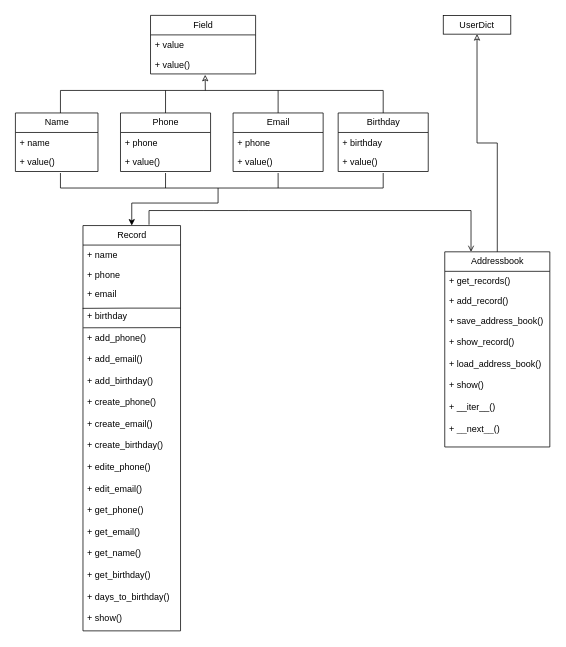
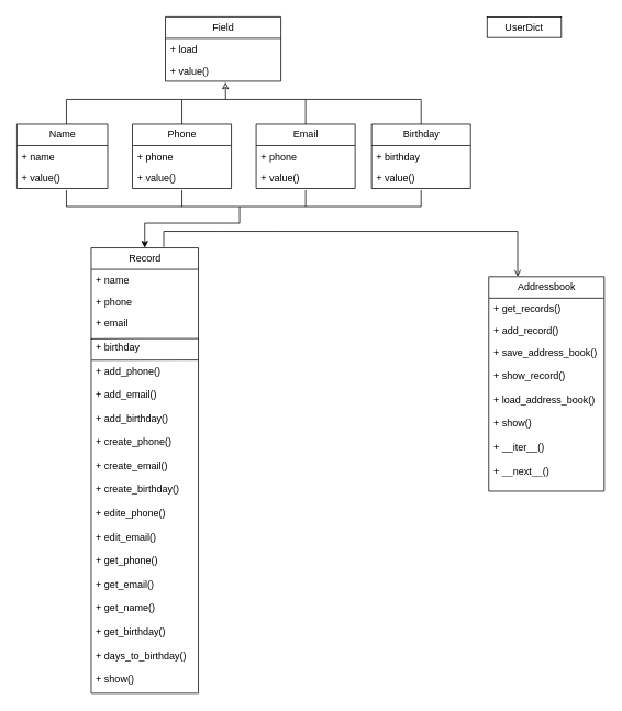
  <mxCell id="0" />
  <mxCell id="1" parent="0" />
  <mxCell id="2" value="UserDict" style="rounded=0;whiteSpace=wrap;html=1;labelBackgroundColor=none;" vertex="1" parent="1"><mxGeometry x="590" y="20" width="90" height="25" as="geometry" /></mxCell>
  <mxCell id="3" value="" style="endArrow=none;html=1;rounded=0;labelBackgroundColor=none;fontColor=default;" edge="1" parent="1"><mxGeometry width="50" height="50" relative="1" as="geometry"><mxPoint x="80" y="120" as="sourcePoint" /><mxPoint x="510" y="120" as="targetPoint" /><Array as="points" /></mxGeometry></mxCell>
  <mxCell id="4" value="" style="endArrow=none;html=1;rounded=0;exitX=0.5;exitY=0;exitDx=0;exitDy=0;labelBackgroundColor=none;fontColor=default;" edge="1" parent="1"><mxGeometry width="50" height="50" relative="1" as="geometry"><mxPoint x="510" y="150" as="sourcePoint" /><mxPoint x="510" y="120" as="targetPoint" /></mxGeometry></mxCell>
  <mxCell id="5" value="" style="endArrow=none;html=1;rounded=0;exitX=0.5;exitY=0;exitDx=0;exitDy=0;labelBackgroundColor=none;fontColor=default;" edge="1" parent="1"><mxGeometry width="50" height="50" relative="1" as="geometry"><mxPoint x="80" y="150" as="sourcePoint" /><mxPoint x="80" y="120" as="targetPoint" /></mxGeometry></mxCell>
  <mxCell id="6" value="" style="endArrow=none;html=1;rounded=0;labelBackgroundColor=none;fontColor=default;" edge="1" parent="1"><mxGeometry width="50" height="50" relative="1" as="geometry"><mxPoint x="220" y="150" as="sourcePoint" /><mxPoint x="220" y="120" as="targetPoint" /></mxGeometry></mxCell>
  <mxCell id="7" value="" style="endArrow=none;html=1;rounded=0;entryX=0.5;entryY=0;entryDx=0;entryDy=0;labelBackgroundColor=none;fontColor=default;" edge="1" parent="1"><mxGeometry width="50" height="50" relative="1" as="geometry"><mxPoint x="370" y="120" as="sourcePoint" /><mxPoint x="370" y="150" as="targetPoint" /></mxGeometry></mxCell>
  <mxCell id="8" value="" style="endArrow=none;html=1;rounded=0;labelBackgroundColor=none;fontColor=default;" edge="1" parent="1"><mxGeometry width="50" height="50" relative="1" as="geometry"><mxPoint x="80" y="250" as="sourcePoint" /><mxPoint x="510" y="250" as="targetPoint" /></mxGeometry></mxCell>
  <mxCell id="9" value="" style="endArrow=none;html=1;rounded=0;labelBackgroundColor=none;fontColor=default;" edge="1" parent="1"><mxGeometry width="50" height="50" relative="1" as="geometry"><mxPoint x="80" y="230" as="sourcePoint" /><mxPoint x="80" y="250" as="targetPoint" /></mxGeometry></mxCell>
  <mxCell id="10" value="" style="endArrow=none;html=1;rounded=0;labelBackgroundColor=none;fontColor=default;" edge="1" parent="1"><mxGeometry width="50" height="50" relative="1" as="geometry"><mxPoint x="510" y="250" as="sourcePoint" /><mxPoint x="510" y="230" as="targetPoint" /></mxGeometry></mxCell>
  <mxCell id="11" value="" style="endArrow=none;html=1;rounded=0;labelBackgroundColor=none;fontColor=default;" edge="1" parent="1"><mxGeometry width="50" height="50" relative="1" as="geometry"><mxPoint x="370" y="250" as="sourcePoint" /><mxPoint x="370" y="230" as="targetPoint" /></mxGeometry></mxCell>
  <mxCell id="12" value="" style="endArrow=none;html=1;rounded=0;labelBackgroundColor=none;fontColor=default;" edge="1" parent="1"><mxGeometry width="50" height="50" relative="1" as="geometry"><mxPoint x="220" y="250" as="sourcePoint" /><mxPoint x="220" y="230" as="targetPoint" /></mxGeometry></mxCell>
  <mxCell id="13" value="Field" style="swimlane;fontStyle=0;childLayout=stackLayout;horizontal=1;startSize=26;fillColor=none;horizontalStack=0;resizeParent=1;resizeParentMax=0;resizeLast=0;collapsible=1;marginBottom=0;html=1;labelBackgroundColor=none;" vertex="1" parent="1"><mxGeometry x="200" y="20" width="140" height="78" as="geometry" /></mxCell>
- <mxCell id="14" value="+ value" style="text;fillColor=none;align=left;verticalAlign=top;spacingLeft=4;spacingRight=4;overflow=hidden;rotatable=0;points=[[0,0.5],[1,0.5]];portConstraint=eastwest;whiteSpace=wrap;html=1;strokeWidth=1;labelBackgroundColor=none;" vertex="1" parent="13"><mxGeometry y="26" width="140" height="26" as="geometry" /></mxCell>
+ <mxCell id="14" value="+ load" style="text;fillColor=none;align=left;verticalAlign=top;spacingLeft=4;spacingRight=4;overflow=hidden;rotatable=0;points=[[0,0.5],[1,0.5]];portConstraint=eastwest;whiteSpace=wrap;html=1;strokeWidth=1;labelBackgroundColor=none;" vertex="1" parent="13"><mxGeometry y="26" width="140" height="26" as="geometry" /></mxCell>
  <mxCell id="15" value="+ value()" style="text;strokeColor=none;fillColor=none;align=left;verticalAlign=top;spacingLeft=4;spacingRight=4;overflow=hidden;rotatable=0;points=[[0,0.5],[1,0.5]];portConstraint=eastwest;whiteSpace=wrap;html=1;strokeWidth=1;labelBackgroundColor=none;" vertex="1" parent="13"><mxGeometry y="52" width="140" height="26" as="geometry" /></mxCell>
  <mxCell id="16" value="Name" style="swimlane;fontStyle=0;childLayout=stackLayout;horizontal=1;startSize=26;fillColor=none;horizontalStack=0;resizeParent=1;resizeParentMax=0;resizeLast=0;collapsible=1;marginBottom=0;html=1;labelBackgroundColor=none;" vertex="1" parent="1"><mxGeometry x="20" y="150" width="110" height="78" as="geometry" /></mxCell>
  <mxCell id="17" value="+ name" style="text;fillColor=none;align=left;verticalAlign=top;spacingLeft=4;spacingRight=4;overflow=hidden;rotatable=0;points=[[0,0.5],[1,0.5]];portConstraint=eastwest;whiteSpace=wrap;html=1;labelBackgroundColor=none;" vertex="1" parent="16"><mxGeometry y="26" width="110" height="26" as="geometry" /></mxCell>
  <mxCell id="18" value="+ value()" style="text;strokeColor=none;fillColor=none;align=left;verticalAlign=top;spacingLeft=4;spacingRight=4;overflow=hidden;rotatable=0;points=[[0,0.5],[1,0.5]];portConstraint=eastwest;whiteSpace=wrap;html=1;labelBackgroundColor=none;" vertex="1" parent="16"><mxGeometry y="52" width="110" height="26" as="geometry" /></mxCell>
  <mxCell id="19" value="Phone" style="swimlane;fontStyle=0;childLayout=stackLayout;horizontal=1;startSize=26;fillColor=none;horizontalStack=0;resizeParent=1;resizeParentMax=0;resizeLast=0;collapsible=1;marginBottom=0;html=1;labelBackgroundColor=none;" vertex="1" parent="1"><mxGeometry x="160" y="150" width="120" height="78" as="geometry" /></mxCell>
  <mxCell id="20" value="+ phone" style="text;fillColor=none;align=left;verticalAlign=top;spacingLeft=4;spacingRight=4;overflow=hidden;rotatable=0;points=[[0,0.5],[1,0.5]];portConstraint=eastwest;whiteSpace=wrap;html=1;labelBackgroundColor=none;" vertex="1" parent="19"><mxGeometry y="26" width="120" height="26" as="geometry" /></mxCell>
  <mxCell id="21" value="+ value()" style="text;strokeColor=none;fillColor=none;align=left;verticalAlign=top;spacingLeft=4;spacingRight=4;overflow=hidden;rotatable=0;points=[[0,0.5],[1,0.5]];portConstraint=eastwest;whiteSpace=wrap;html=1;labelBackgroundColor=none;" vertex="1" parent="19"><mxGeometry y="52" width="120" height="26" as="geometry" /></mxCell>
  <mxCell id="22" value="Email" style="swimlane;fontStyle=0;childLayout=stackLayout;horizontal=1;startSize=26;fillColor=none;horizontalStack=0;resizeParent=1;resizeParentMax=0;resizeLast=0;collapsible=1;marginBottom=0;html=1;labelBackgroundColor=none;" vertex="1" parent="1"><mxGeometry x="310" y="150" width="120" height="78" as="geometry" /></mxCell>
  <mxCell id="23" value="+ phone" style="text;fillColor=none;align=left;verticalAlign=top;spacingLeft=4;spacingRight=4;overflow=hidden;rotatable=0;points=[[0,0.5],[1,0.5]];portConstraint=eastwest;whiteSpace=wrap;html=1;labelBackgroundColor=none;" vertex="1" parent="22"><mxGeometry y="26" width="120" height="26" as="geometry" /></mxCell>
  <mxCell id="24" value="+ value()" style="text;strokeColor=none;fillColor=none;align=left;verticalAlign=top;spacingLeft=4;spacingRight=4;overflow=hidden;rotatable=0;points=[[0,0.5],[1,0.5]];portConstraint=eastwest;whiteSpace=wrap;html=1;labelBackgroundColor=none;" vertex="1" parent="22"><mxGeometry y="52" width="120" height="26" as="geometry" /></mxCell>
  <mxCell id="25" value="Birthday" style="swimlane;fontStyle=0;childLayout=stackLayout;horizontal=1;startSize=26;fillColor=none;horizontalStack=0;resizeParent=1;resizeParentMax=0;resizeLast=0;collapsible=1;marginBottom=0;html=1;labelBackgroundColor=none;" vertex="1" parent="1"><mxGeometry x="450" y="150" width="120" height="78" as="geometry" /></mxCell>
  <mxCell id="26" value="+ birthday" style="text;fillColor=none;align=left;verticalAlign=top;spacingLeft=4;spacingRight=4;overflow=hidden;rotatable=0;points=[[0,0.5],[1,0.5]];portConstraint=eastwest;whiteSpace=wrap;html=1;labelBackgroundColor=none;" vertex="1" parent="25"><mxGeometry y="26" width="120" height="26" as="geometry" /></mxCell>
  <mxCell id="27" value="+ value()" style="text;strokeColor=none;fillColor=none;align=left;verticalAlign=top;spacingLeft=4;spacingRight=4;overflow=hidden;rotatable=0;points=[[0,0.5],[1,0.5]];portConstraint=eastwest;whiteSpace=wrap;html=1;labelBackgroundColor=none;" vertex="1" parent="25"><mxGeometry y="52" width="120" height="26" as="geometry" /></mxCell>
  <mxCell id="28" value="Record" style="swimlane;fontStyle=0;childLayout=stackLayout;horizontal=1;startSize=26;fillColor=none;horizontalStack=0;resizeParent=1;resizeParentMax=0;resizeLast=0;collapsible=1;marginBottom=0;html=1;labelBackgroundColor=none;" vertex="1" parent="1"><mxGeometry x="110" y="300" width="130" height="540" as="geometry" /></mxCell>
  <mxCell id="29" value="+ name" style="text;fillColor=none;align=left;verticalAlign=top;spacingLeft=4;spacingRight=4;overflow=hidden;rotatable=0;points=[[0,0.5],[1,0.5]];portConstraint=eastwest;whiteSpace=wrap;html=1;labelBackgroundColor=none;" vertex="1" parent="28"><mxGeometry y="26" width="130" height="26" as="geometry" /></mxCell>
  <mxCell id="30" value="+ phone" style="text;strokeColor=none;fillColor=none;align=left;verticalAlign=top;spacingLeft=4;spacingRight=4;overflow=hidden;rotatable=0;points=[[0,0.5],[1,0.5]];portConstraint=eastwest;whiteSpace=wrap;html=1;labelBackgroundColor=none;" vertex="1" parent="28"><mxGeometry y="52" width="130" height="26" as="geometry" /></mxCell>
  <mxCell id="31" value="+ email&lt;br&gt;&lt;br&gt;+ birthday&lt;br&gt;&lt;br&gt;+ add_phone()&lt;br&gt;&lt;br&gt;+ add_email()&lt;br&gt;&lt;br&gt;+ add_birthday()&lt;br&gt;&lt;br&gt;+ create_phone()&lt;br&gt;&lt;br&gt;+ create_email()&lt;br&gt;&lt;br&gt;+ create_birthday()&lt;br&gt;&lt;br&gt;+ edite_phone()&lt;br&gt;&lt;br&gt;+ edit_email()&lt;br&gt;&lt;br&gt;+ get_phone()&lt;br&gt;&lt;br&gt;+ get_email()&lt;br&gt;&lt;br&gt;+ get_name()&lt;br&gt;&lt;br&gt;+ get_birthday()&lt;br&gt;&lt;br&gt;+ days_to_birthday()&lt;br&gt;&lt;br&gt;+ show()&lt;br&gt;&lt;br&gt;" style="text;fillColor=none;align=left;verticalAlign=top;spacingLeft=4;spacingRight=4;overflow=hidden;rotatable=0;points=[[0,0.5],[1,0.5]];portConstraint=eastwest;whiteSpace=wrap;html=1;labelBackgroundColor=none;" vertex="1" parent="28"><mxGeometry y="78" width="130" height="462" as="geometry" /></mxCell>
  <mxCell id="32" value="" style="endArrow=none;html=1;rounded=0;entryX=-0.003;entryY=0.07;entryDx=0;entryDy=0;entryPerimeter=0;labelBackgroundColor=none;fontColor=default;" edge="1" parent="28" target="31"><mxGeometry width="50" height="50" relative="1" as="geometry"><mxPoint x="130" y="110" as="sourcePoint" /><mxPoint x="290" y="100" as="targetPoint" /><Array as="points"><mxPoint x="60" y="110" /></Array></mxGeometry></mxCell>
  <mxCell id="33" value="" style="endArrow=none;html=1;rounded=0;exitX=0.003;exitY=0.126;exitDx=0;exitDy=0;exitPerimeter=0;labelBackgroundColor=none;fontColor=default;" edge="1" parent="28" source="31"><mxGeometry width="50" height="50" relative="1" as="geometry"><mxPoint x="240" y="270" as="sourcePoint" /><mxPoint x="130" y="136" as="targetPoint" /></mxGeometry></mxCell>
- <mxCell id="34" style="edgeStyle=orthogonalEdgeStyle;rounded=0;orthogonalLoop=1;jettySize=auto;html=1;entryX=0.5;entryY=1;entryDx=0;entryDy=0;endFill=0;" edge="1" parent="1" source="35" target="2"><mxGeometry relative="1" as="geometry" /></mxCell>
  <mxCell id="35" value="Addressbook" style="swimlane;fontStyle=0;childLayout=stackLayout;horizontal=1;startSize=26;fillColor=none;horizontalStack=0;resizeParent=1;resizeParentMax=0;resizeLast=0;collapsible=1;marginBottom=0;html=1;labelBackgroundColor=none;" vertex="1" parent="1"><mxGeometry x="592" y="335" width="140" height="260" as="geometry" /></mxCell>
  <mxCell id="36" value="+ get_records()" style="text;strokeColor=none;fillColor=none;align=left;verticalAlign=top;spacingLeft=4;spacingRight=4;overflow=hidden;rotatable=0;points=[[0,0.5],[1,0.5]];portConstraint=eastwest;whiteSpace=wrap;html=1;labelBackgroundColor=none;" vertex="1" parent="35"><mxGeometry y="26" width="140" height="26" as="geometry" /></mxCell>
  <mxCell id="37" value="+ add_record()" style="text;strokeColor=none;fillColor=none;align=left;verticalAlign=top;spacingLeft=4;spacingRight=4;overflow=hidden;rotatable=0;points=[[0,0.5],[1,0.5]];portConstraint=eastwest;whiteSpace=wrap;html=1;labelBackgroundColor=none;" vertex="1" parent="35"><mxGeometry y="52" width="140" height="26" as="geometry" /></mxCell>
  <mxCell id="38" value="+ save_address_book()&lt;br&gt;&lt;br&gt;+ show_record()&lt;br&gt;&lt;br&gt;+ load_address_book()&lt;br&gt;&lt;br&gt;+ show()&lt;br&gt;&lt;br&gt;+ __iter__()&lt;br&gt;&lt;br&gt;+ __next__()" style="text;strokeColor=none;fillColor=none;align=left;verticalAlign=top;spacingLeft=4;spacingRight=4;overflow=hidden;rotatable=0;points=[[0,0.5],[1,0.5]];portConstraint=eastwest;whiteSpace=wrap;html=1;labelBackgroundColor=none;" vertex="1" parent="35"><mxGeometry y="78" width="140" height="182" as="geometry" /></mxCell>
  <mxCell id="39" value="" style="endArrow=classic;html=1;rounded=0;entryX=0.52;entryY=1.046;entryDx=0;entryDy=0;entryPerimeter=0;endFill=0;" edge="1" parent="1" target="15"><mxGeometry width="50" height="50" relative="1" as="geometry"><mxPoint x="273" y="120" as="sourcePoint" /><mxPoint x="300" y="130" as="targetPoint" /></mxGeometry></mxCell>
  <mxCell id="40" value="" style="endArrow=classic;html=1;rounded=0;entryX=0.5;entryY=0;entryDx=0;entryDy=0;" edge="1" parent="1" target="28"><mxGeometry width="50" height="50" relative="1" as="geometry"><mxPoint x="290" y="250" as="sourcePoint" /><mxPoint x="300" y="330" as="targetPoint" /><Array as="points"><mxPoint x="290" y="270" /><mxPoint x="175" y="270" /></Array></mxGeometry></mxCell>
  <mxCell id="41" value="" style="endArrow=open;html=1;rounded=0;entryX=0.25;entryY=0;entryDx=0;entryDy=0;exitX=0.677;exitY=-0.002;exitDx=0;exitDy=0;exitPerimeter=0;" edge="1" parent="1" source="28" target="35"><mxGeometry width="50" height="50" relative="1" as="geometry"><mxPoint x="200" y="280" as="sourcePoint" /><mxPoint x="300" y="330" as="targetPoint" /><Array as="points"><mxPoint x="198" y="280" /><mxPoint x="270" y="280" /><mxPoint x="330" y="280" /><mxPoint x="627" y="280" /></Array></mxGeometry></mxCell>
